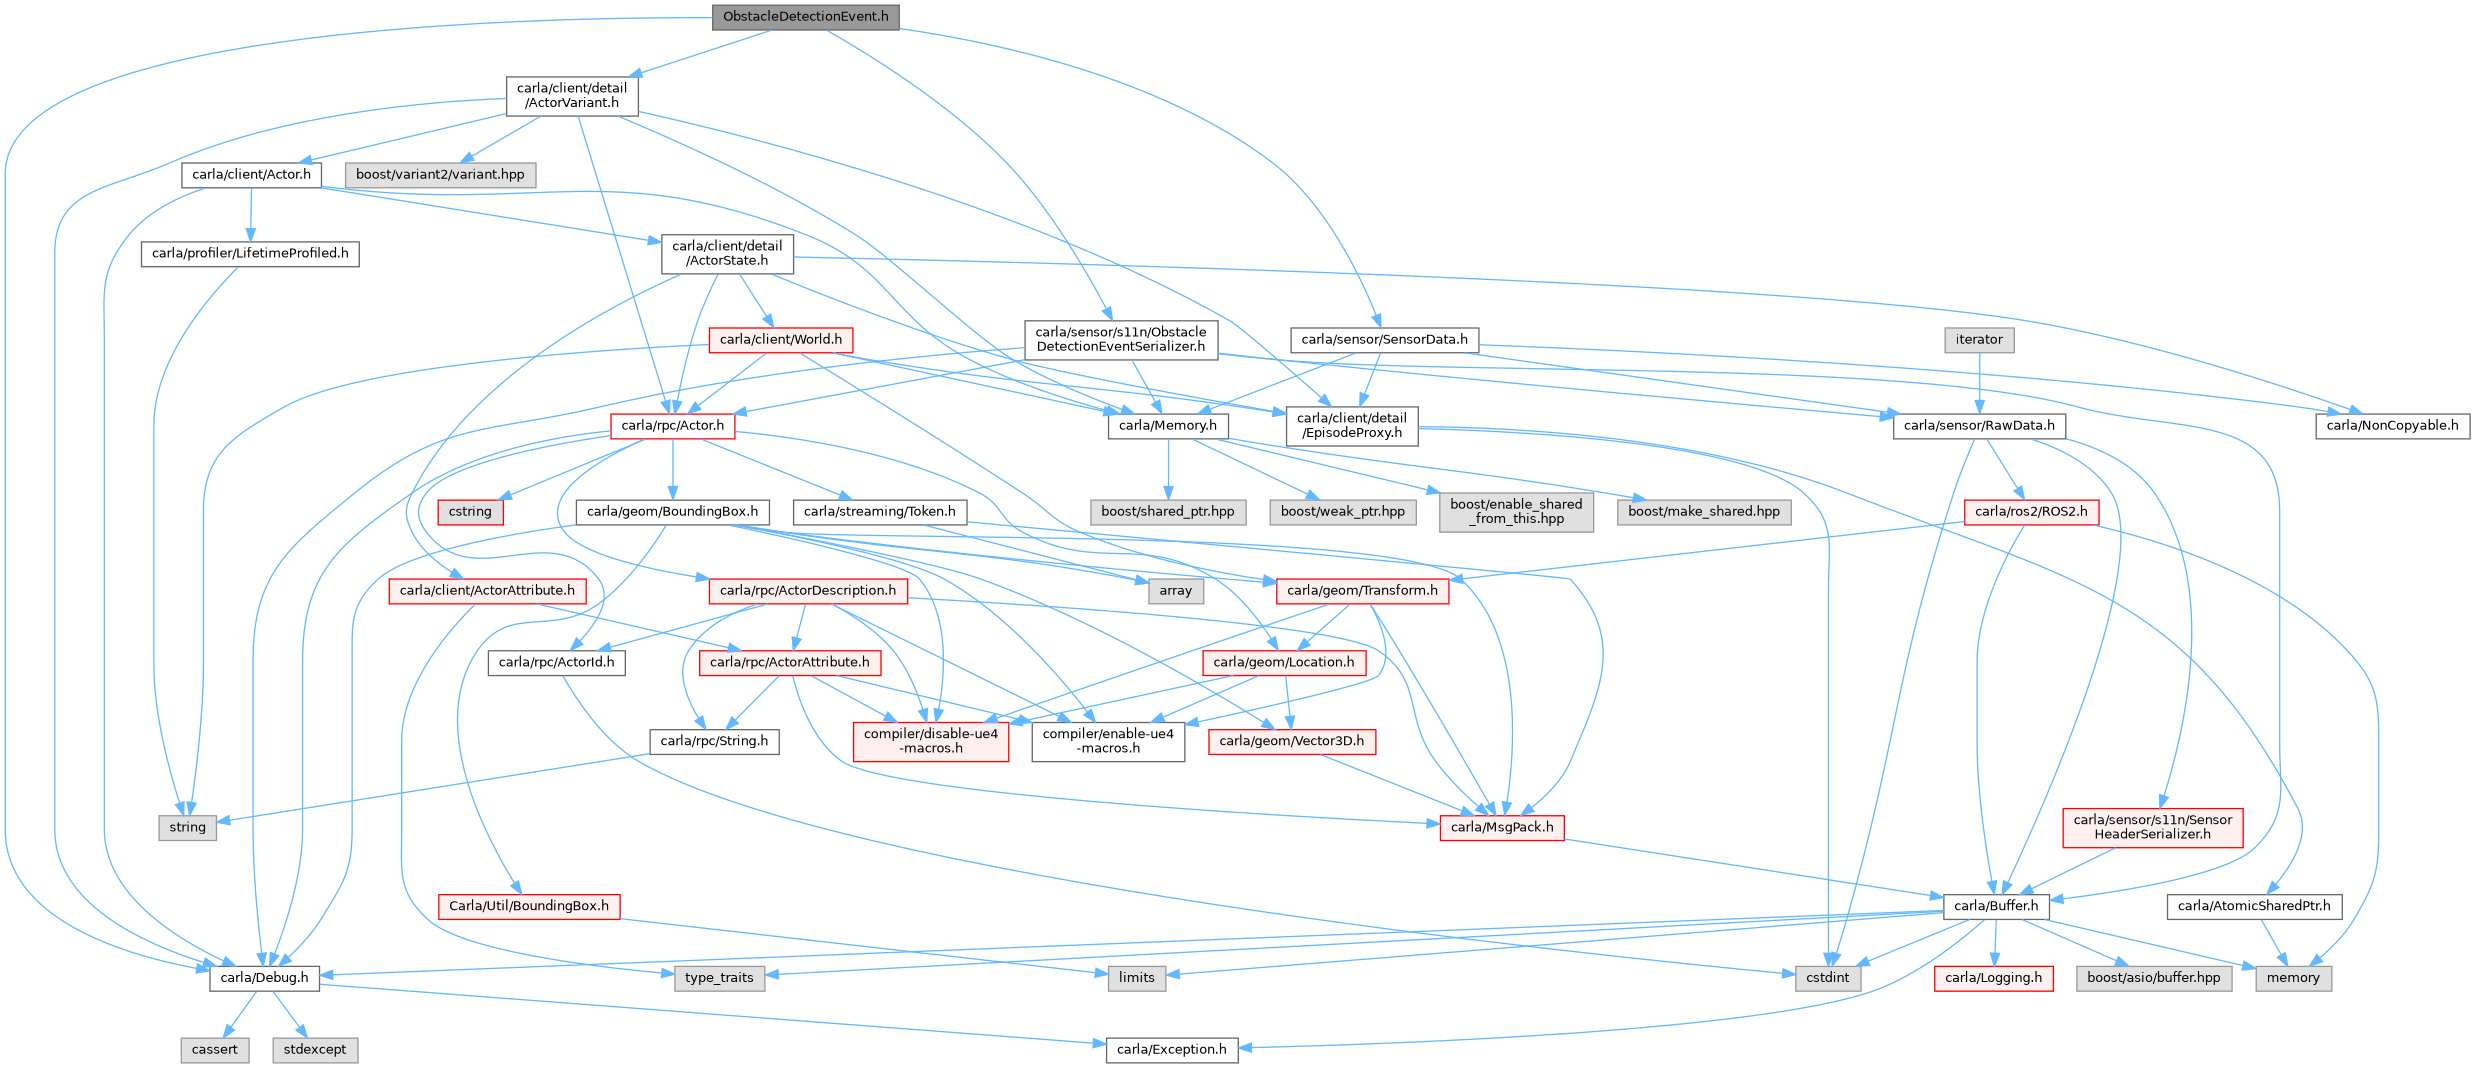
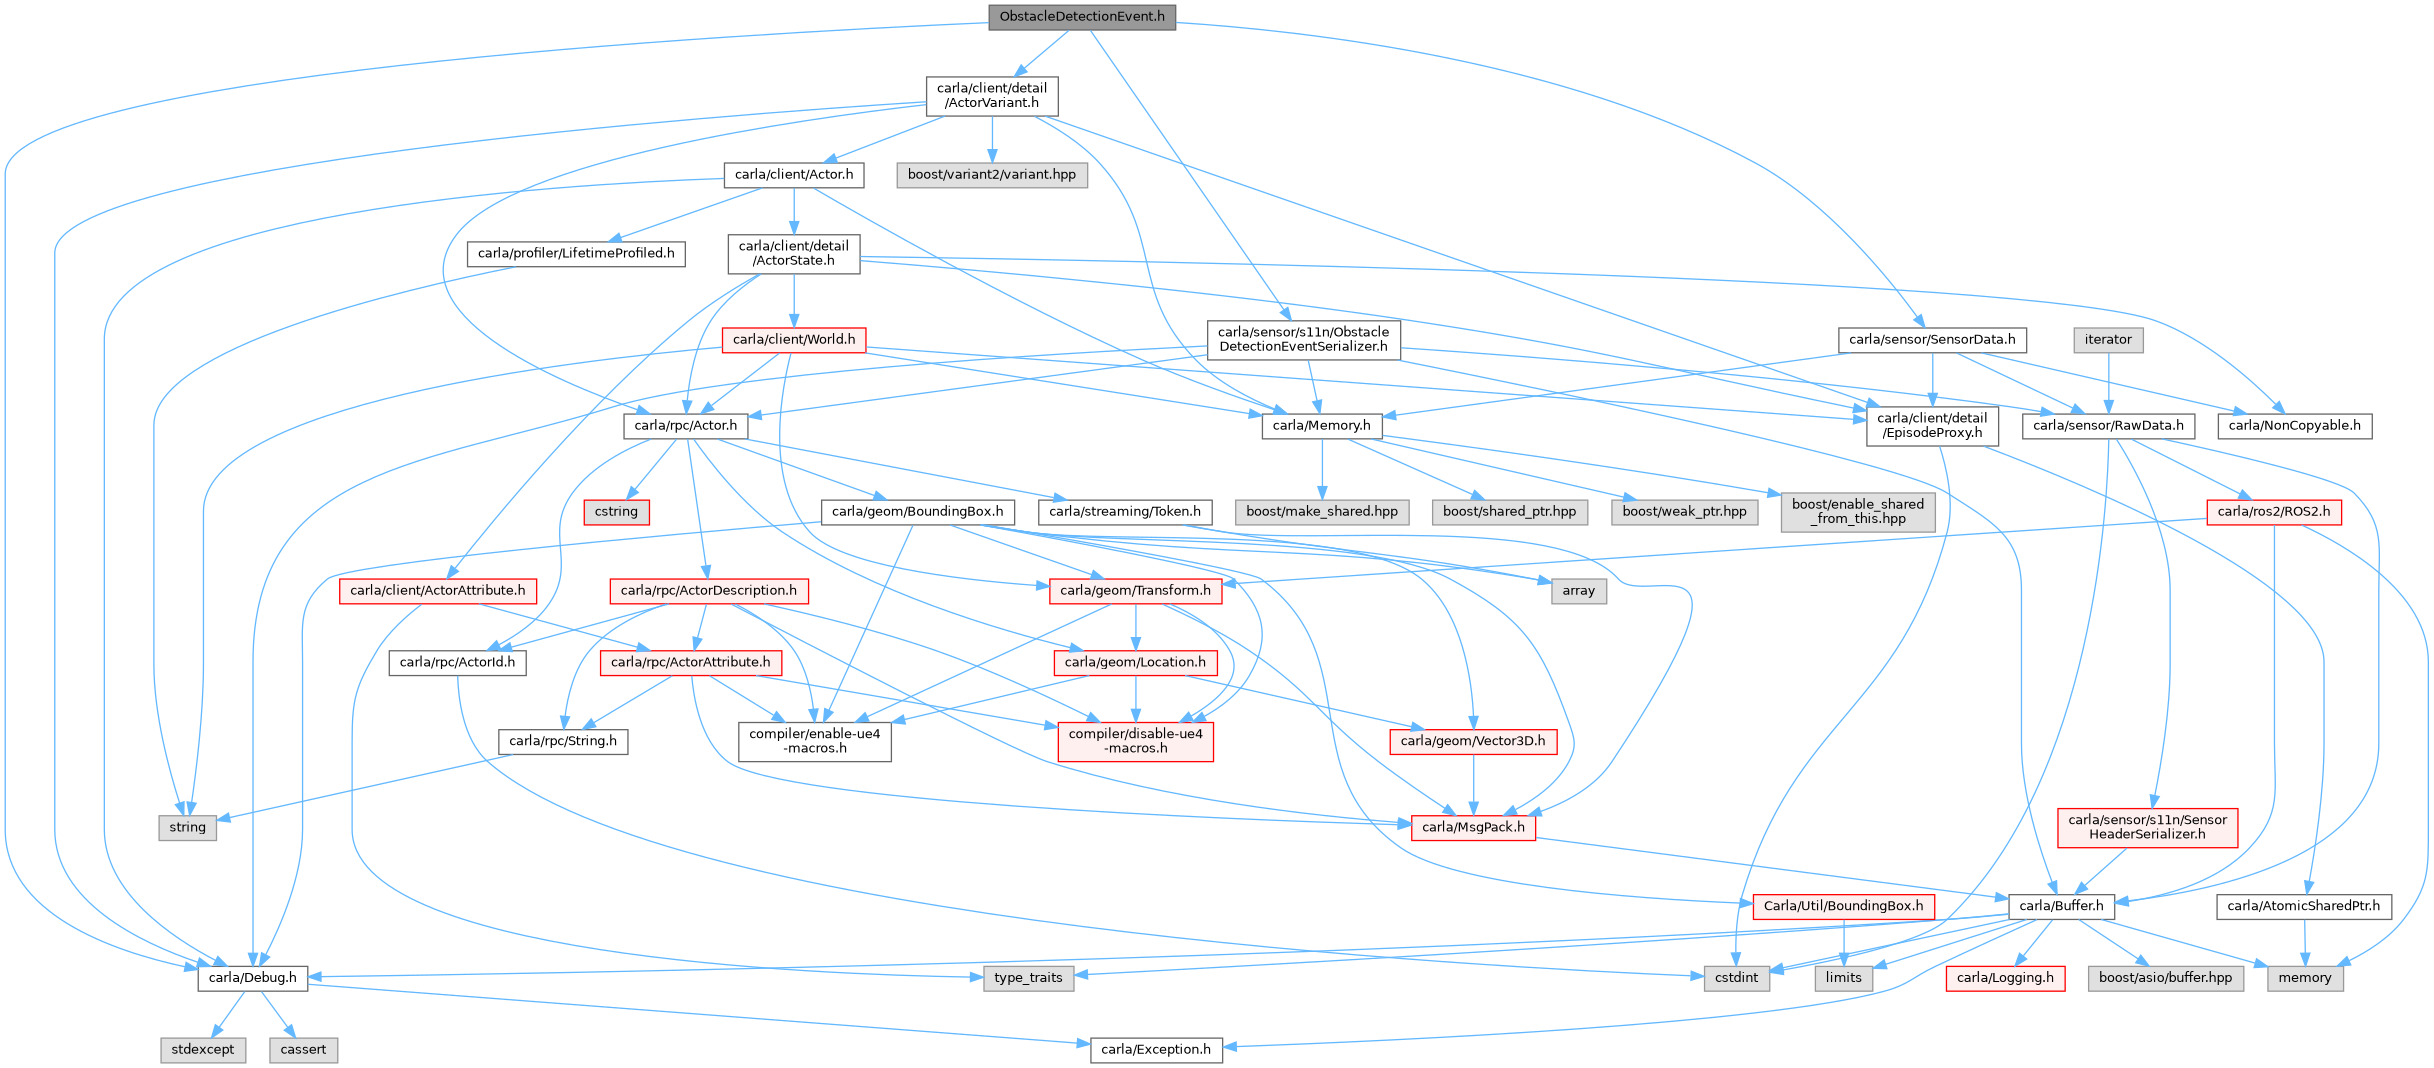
  digraph {
    node [color=grey40 fillcolor=white fontname=Helvetica fontsize=10 shape=box style=filled]
    edge [color=steelblue1 fontname=Helvetica fontsize=10 labelfontname=Helvetica labelfontsize=10 style=solid]
    n1 [color=gray40 fillcolor=grey60 fontcolor=black height=0.2 label="ObstacleDetectionEvent.h" width=0.4]
    n2 [height=0.2 label="carla/Debug.h" width=0.4]
    n3 [height=0.2 label="carla/client/detail\l/ActorVariant.h" width=0.4]
    n4 [height=0.2 label="carla/sensor/SensorData.h" width=0.4]
    n5 [height=0.2 label="carla/sensor/s11n/Obstacle\lDetectionEventSerializer.h" width=0.4]
    n6 [height=0.2 label="carla/Exception.h" width=0.4]
    n7 [color=grey60 fillcolor="#E0E0E0" height=0.2 label=stdexcept width=0.4]
    n8 [color=grey60 fillcolor="#E0E0E0" height=0.2 label=cassert width=0.4]
    n9 [height=0.2 label="carla/Memory.h" width=0.4]
    n10 [height=0.2 label="carla/client/Actor.h" width=0.4]
    n11 [height=0.2 label="carla/client/detail\l/EpisodeProxy.h" width=0.4]
-   n12 [color=red height=0.2 label="carla/rpc/Actor.h" width=0.4]
+   n12 [height=0.2 label="carla/rpc/Actor.h" width=0.4]
    n13 [color=grey60 fillcolor="#E0E0E0" height=0.2 label="boost/variant2/variant.hpp" width=0.4]
    n14 [height=0.2 label="carla/NonCopyable.h" width=0.4]
    n15 [height=0.2 label="carla/sensor/RawData.h" width=0.4]
    n16 [height=0.2 label="carla/Buffer.h" width=0.4]
    n17 [color=grey60 fillcolor="#E0E0E0" height=0.2 label="boost/enable_shared\l_from_this.hpp" width=0.4]
    n18 [color=grey60 fillcolor="#E0E0E0" height=0.2 label="boost/make_shared.hpp" width=0.4]
    n19 [color=grey60 fillcolor="#E0E0E0" height=0.2 label="boost/shared_ptr.hpp" width=0.4]
    n20 [color=grey60 fillcolor="#E0E0E0" height=0.2 label="boost/weak_ptr.hpp" width=0.4]
    n21 [height=0.2 label="carla/client/detail\l/ActorState.h" width=0.4]
    n22 [height=0.2 label="carla/profiler/LifetimeProfiled.h" width=0.4]
    n23 [height=0.2 label="carla/AtomicSharedPtr.h" width=0.4]
    n24 [color=grey60 fillcolor="#E0E0E0" height=0.2 label=cstdint width=0.4]
    n25 [color=red fillcolor="#FFF0F0" height=0.2 label="carla/geom/Location.h" width=0.4]
    n26 [height=0.2 label="carla/geom/BoundingBox.h" width=0.4]
    n27 [color=red fillcolor="#FFF0F0" height=0.2 label="carla/rpc/ActorDescription.h" width=0.4]
    n28 [height=0.2 label="carla/rpc/ActorId.h" width=0.4]
    n29 [height=0.2 label="carla/streaming/Token.h" width=0.4]
    n30 [color=red fillcolor="#E0E0E0" height=0.2 label=cstring width=0.4]
    n31 [color=red fillcolor="#FFF0F0" height=0.2 label="carla/client/World.h" width=0.4]
    n32 [color=red fillcolor="#FFF0F0" height=0.2 label="carla/client/ActorAttribute.h" width=0.4]
    n33 [color=grey60 fillcolor="#E0E0E0" height=0.2 label=string width=0.4]
    n34 [color=red fillcolor="#FFF0F0" height=0.2 label="carla/geom/Transform.h" width=0.4]
    n35 [color=grey60 fillcolor="#E0E0E0" height=0.2 label=type_traits width=0.4]
    n36 [color=red fillcolor="#FFF0F0" height=0.2 label="carla/rpc/ActorAttribute.h" width=0.4]
    n37 [color=red fillcolor="#FFF0F0" height=0.2 label="carla/MsgPack.h" width=0.4]
    n38 [height=0.2 label="compiler/enable-ue4\l-macros.h" width=0.4]
    n39 [color=red fillcolor="#FFF0F0" height=0.2 label="compiler/disable-ue4\l-macros.h" width=0.4]
    n40 [color=grey60 fillcolor="#E0E0E0" height=0.2 label=memory width=0.4]
    n41 [color=red fillcolor="#FFF0F0" height=0.2 label="carla/geom/Vector3D.h" width=0.4]
    n42 [color=red fillcolor="#FFF0F0" height=0.2 label="carla/Logging.h" width=0.4]
    n43 [color=grey60 fillcolor="#E0E0E0" height=0.2 label="boost/asio/buffer.hpp" width=0.4]
    n44 [color=grey60 fillcolor="#E0E0E0" height=0.2 label=limits width=0.4]
    n45 [color=grey60 fillcolor="#E0E0E0" height=0.2 label=array width=0.4]
    n46 [color=red fillcolor="#FFF0F0" height=0.2 label="Carla/Util/BoundingBox.h" width=0.4]
    n47 [height=0.2 label="carla/rpc/String.h" width=0.4]
    n48 [color=red fillcolor="#FFF0F0" height=0.2 label="carla/sensor/s11n/Sensor\lHeaderSerializer.h" width=0.4]
    n49 [color=red fillcolor="#FFF0F0" height=0.2 label="carla/ros2/ROS2.h" width=0.4]
    n50 [color=grey60 fillcolor="#E0E0E0" height=0.2 label=iterator width=0.4]
    n1 -> n2
    n1 -> n3
    n1 -> n4
    n1 -> n5
    n2 -> n6
    n2 -> n7
    n2 -> n8
    n3 -> n2
    n3 -> n9
    n3 -> n10
    n3 -> n11
    n3 -> n12
    n3 -> n13
    n4 -> n9
    n4 -> n11
    n4 -> n14
    n4 -> n15
    n5 -> n2
    n5 -> n9
    n5 -> n12
    n5 -> n15
    n5 -> n16
    n9 -> n17
    n9 -> n18
    n9 -> n19
    n9 -> n20
    n10 -> n2
    n10 -> n9
    n10 -> n21
    n10 -> n22
    n11 -> n23
    n11 -> n24
-   n12 -> n2
    n12 -> n25
    n12 -> n26
    n12 -> n27
    n12 -> n28
    n12 -> n29
    n12 -> n30
    n15 -> n16
    n15 -> n24
    n15 -> n48
    n15 -> n49
    n16 -> n2
    n16 -> n6
    n16 -> n24
    n16 -> n35
    n16 -> n40
    n16 -> n42
    n16 -> n43
    n16 -> n44
    n21 -> n11
    n21 -> n12
    n21 -> n14
    n21 -> n31
    n21 -> n32
    n22 -> n33
    n23 -> n40
    n25 -> n38
    n25 -> n39
    n25 -> n41
    n26 -> n2
    n26 -> n34
    n26 -> n37
    n26 -> n38
    n26 -> n39
    n26 -> n41
    n26 -> n45
    n26 -> n46
    n27 -> n28
    n27 -> n36
    n27 -> n37
    n27 -> n38
    n27 -> n39
    n27 -> n47
    n28 -> n24
    n29 -> n37
    n29 -> n45
    n31 -> n9
    n31 -> n11
    n31 -> n12
    n31 -> n33
    n31 -> n34
    n32 -> n35
    n32 -> n36
    n34 -> n25
    n34 -> n37
    n34 -> n38
    n34 -> n39
    n36 -> n37
    n36 -> n38
    n36 -> n39
    n36 -> n47
    n37 -> n16
    n41 -> n37
    n46 -> n44
    n47 -> n33
    n48 -> n16
    n49 -> n16
    n49 -> n34
    n49 -> n40
    n50 -> n15
  }
